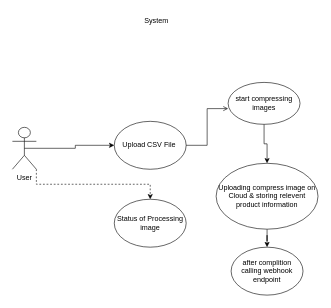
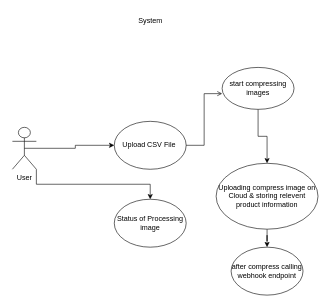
  <mxCell id="0" />
  <mxCell id="1" parent="0" />
  <mxCell id="2" style="edgeStyle=orthogonalEdgeStyle;rounded=0;orthogonalLoop=1;jettySize=auto;html=1;exitX=0.5;exitY=0.5;exitDx=0;exitDy=0;exitPerimeter=0;" edge="1" parent="1" source="4" target="5"><mxGeometry relative="1" as="geometry" /></mxCell>
- <mxCell id="3" style="edgeStyle=orthogonalEdgeStyle;rounded=0;orthogonalLoop=1;jettySize=auto;html=1;exitX=1;exitY=1;exitDx=0;exitDy=0;exitPerimeter=0;dashed=1;" edge="1" parent="1" source="4" target="11"><mxGeometry relative="1" as="geometry" /></mxCell>
+ <mxCell id="3" style="edgeStyle=orthogonalEdgeStyle;rounded=0;orthogonalLoop=1;jettySize=auto;html=1;exitX=1;exitY=1;exitDx=0;exitDy=0;exitPerimeter=0;" edge="1" parent="1" source="4" target="11"><mxGeometry relative="1" as="geometry" /></mxCell>
  <mxCell id="4" value="User" style="shape=umlActor;verticalLabelPosition=bottom;verticalAlign=top;html=1;outlineConnect=0;" vertex="1" parent="1"><mxGeometry x="20" y="212" width="40" height="70" as="geometry" /></mxCell>
  <mxCell id="5" value="Upload CSV File&amp;nbsp;" style="ellipse;whiteSpace=wrap;html=1;" vertex="1" parent="1"><mxGeometry x="190" y="202" width="120" height="80" as="geometry" /></mxCell>
  <mxCell id="6" style="edgeStyle=orthogonalEdgeStyle;rounded=0;orthogonalLoop=1;jettySize=auto;html=1;entryX=0.5;entryY=0;entryDx=0;entryDy=0;" edge="1" parent="1" source="7" target="10"><mxGeometry relative="1" as="geometry" /></mxCell>
- <mxCell id="7" value="start compressing images" style="ellipse;whiteSpace=wrap;html=1;" vertex="1" parent="1"><mxGeometry x="380" y="137" width="120" height="70" as="geometry" /></mxCell>
+ <mxCell id="7" value="start compressing images" style="ellipse;whiteSpace=wrap;html=1;" vertex="1" parent="1"><mxGeometry x="370" y="112" width="120" height="70" as="geometry" /></mxCell>
  <mxCell id="8" style="edgeStyle=orthogonalEdgeStyle;rounded=0;orthogonalLoop=1;jettySize=auto;html=1;entryX=0;entryY=0.625;entryDx=0;entryDy=0;entryPerimeter=0;endArrow=open;" edge="1" parent="1" source="5" target="7"><mxGeometry relative="1" as="geometry" /></mxCell>
  <mxCell id="9" style="edgeStyle=orthogonalEdgeStyle;rounded=0;orthogonalLoop=1;jettySize=auto;html=1;" edge="1" parent="1" source="10" target="12"><mxGeometry relative="1" as="geometry"><mxPoint x="445" y="452" as="targetPoint" /></mxGeometry></mxCell>
  <mxCell id="10" value="Uploading compress image on Cloud &amp;amp; storing relevent product information" style="ellipse;whiteSpace=wrap;html=1;" vertex="1" parent="1"><mxGeometry x="360" y="272" width="170" height="110" as="geometry" /></mxCell>
  <mxCell id="11" value="Status of Processing image" style="ellipse;whiteSpace=wrap;html=1;" vertex="1" parent="1"><mxGeometry x="190" y="332" width="120" height="80" as="geometry" /></mxCell>
- <mxCell id="12" value="after complition calling webhook endpoint" style="ellipse;whiteSpace=wrap;html=1;" vertex="1" parent="1"><mxGeometry x="385" y="412" width="120" height="80" as="geometry" /></mxCell>
- <mxCell id="13" value="System" style="text;html=1;align=center;verticalAlign=middle;resizable=0;points=[];autosize=1;strokeColor=none;fillColor=none;" vertex="1" parent="1"><mxGeometry x="230" y="20" width="60" height="30" as="geometry" /></mxCell>
+ <mxCell id="12" value="after compress calling webhook endpoint" style="ellipse;whiteSpace=wrap;html=1;" vertex="1" parent="1"><mxGeometry x="385" y="412" width="120" height="80" as="geometry" /></mxCell>
+ <mxCell id="13" value="System" style="text;html=1;align=center;verticalAlign=middle;resizable=0;points=[];autosize=1;strokeColor=none;fillColor=none;" vertex="1" parent="1"><mxGeometry x="220" y="20" width="60" height="30" as="geometry" /></mxCell>
